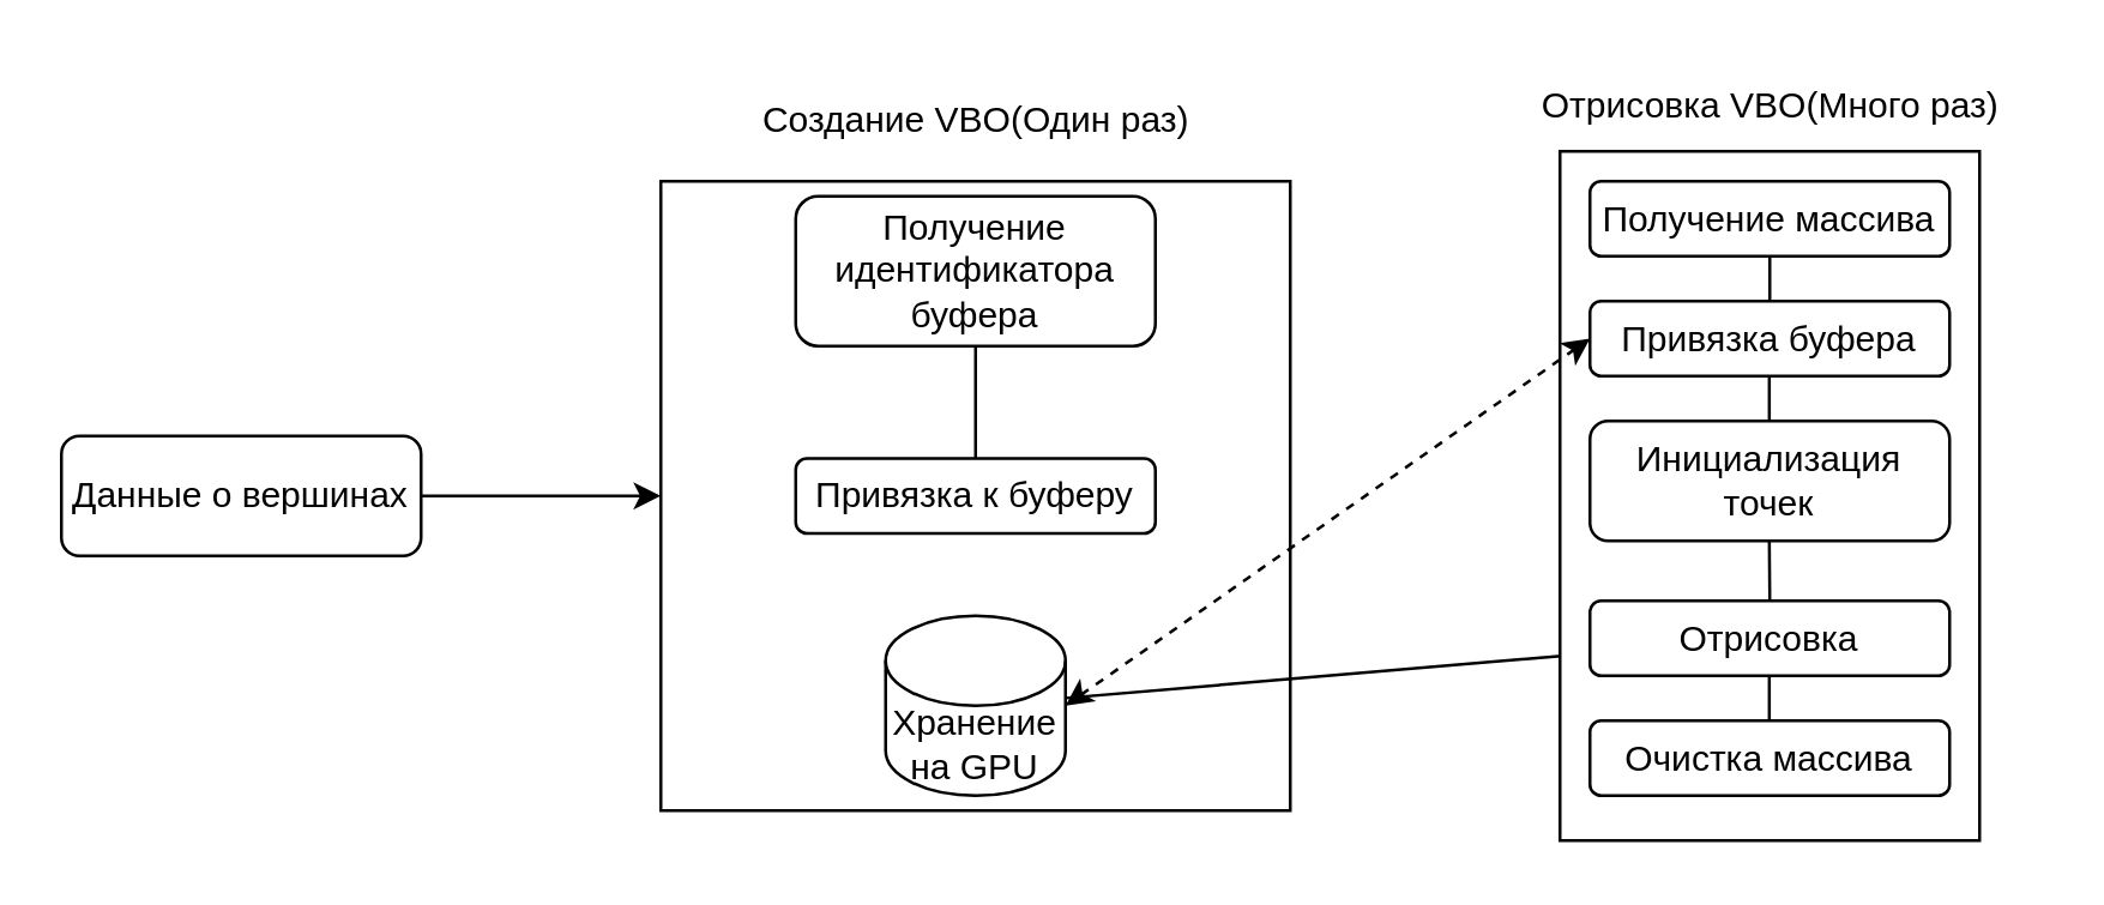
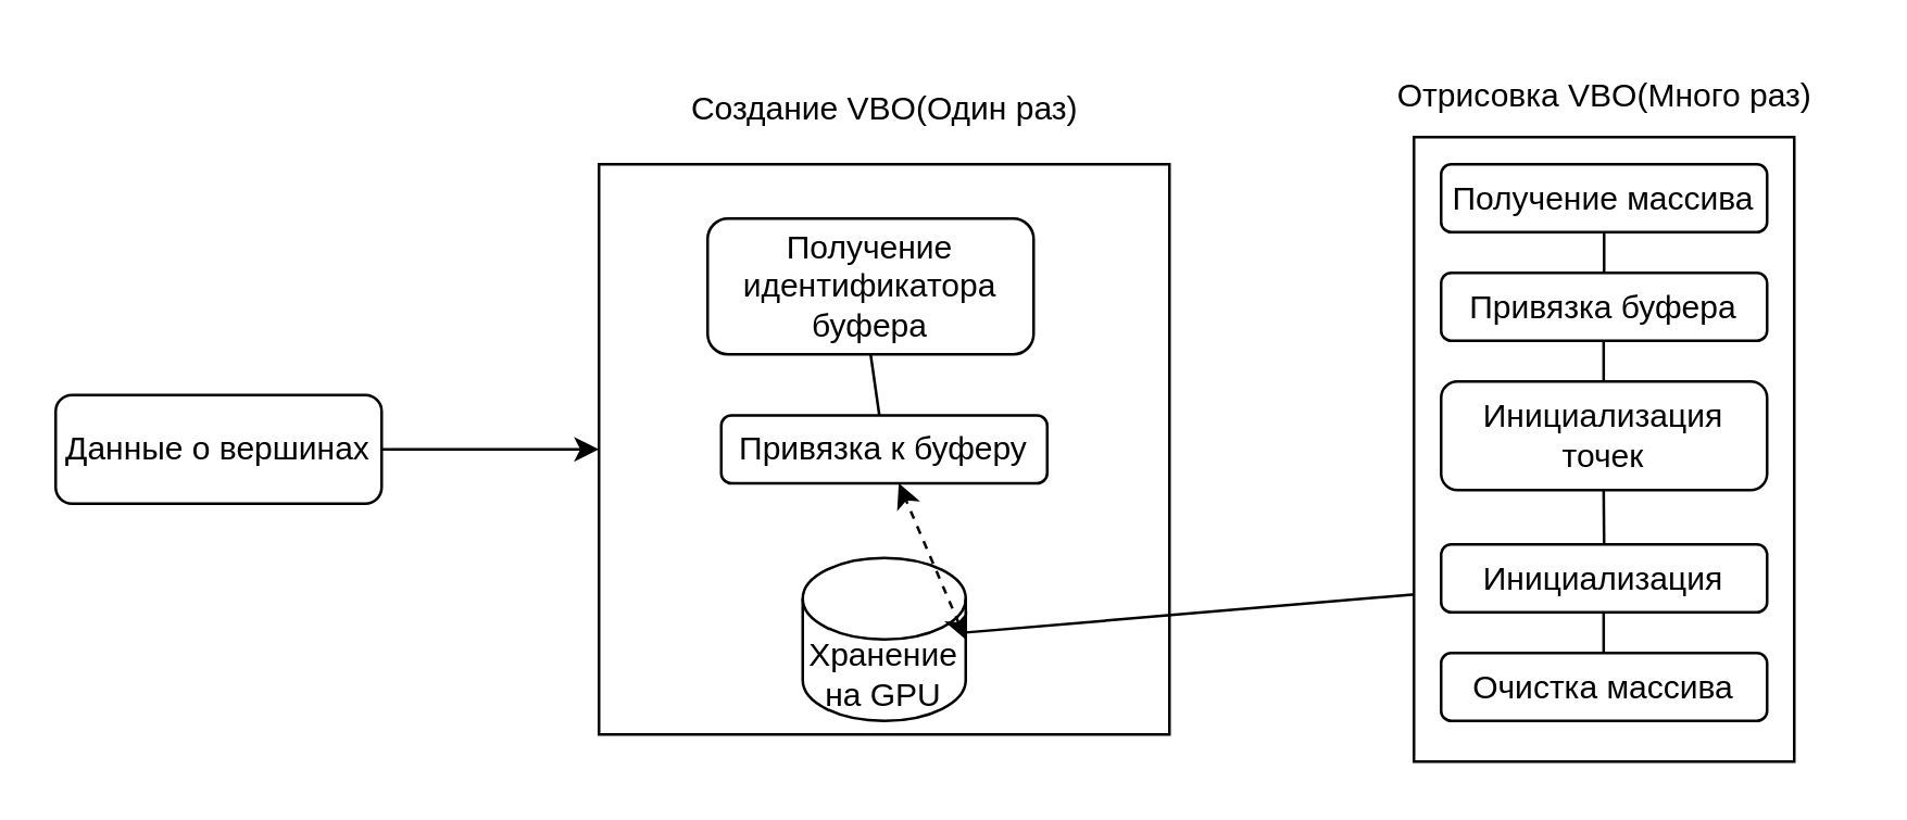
  <mxCell id="0" />
  <mxCell id="1" parent="0" />
  <mxCell id="2" value="Данные о вершинах" style="rounded=1;whiteSpace=wrap;html=1;" vertex="1" parent="1"><mxGeometry x="20" y="145" width="120" height="40" as="geometry" /></mxCell>
  <mxCell id="3" value="" style="whiteSpace=wrap;html=1;aspect=fixed;" vertex="1" parent="1"><mxGeometry x="220" y="60" width="210" height="210" as="geometry" /></mxCell>
- <mxCell id="4" value="Получение идентификатора буфера" style="rounded=1;whiteSpace=wrap;html=1;" vertex="1" parent="1"><mxGeometry x="265" y="65" width="120" height="50" as="geometry" /></mxCell>
+ <mxCell id="4" value="Получение идентификатора буфера" style="rounded=1;whiteSpace=wrap;html=1;" vertex="1" parent="1"><mxGeometry x="260" y="80" width="120" height="50" as="geometry" /></mxCell>
  <mxCell id="5" value="Привязка к буферу" style="rounded=1;whiteSpace=wrap;html=1;" vertex="1" parent="1"><mxGeometry x="265" y="152.5" width="120" height="25" as="geometry" /></mxCell>
  <mxCell id="6" value="Хранение на GPU" style="shape=cylinder3;whiteSpace=wrap;html=1;boundedLbl=1;backgroundOutline=1;size=15;" vertex="1" parent="1"><mxGeometry x="295" y="205" width="60" height="60" as="geometry" /></mxCell>
  <mxCell id="7" value="" style="endArrow=none;html=1;rounded=0;entryX=0.5;entryY=1;entryDx=0;entryDy=0;" edge="1" parent="1" source="5" target="4"><mxGeometry width="50" height="50" relative="1" as="geometry"><mxPoint x="290" y="215" as="sourcePoint" /><mxPoint x="340" y="165" as="targetPoint" /></mxGeometry></mxCell>
  <mxCell id="8" value="" style="endArrow=none;html=1;rounded=0;" edge="1" parent="1" source="6" target="15"><mxGeometry width="50" height="50" relative="1" as="geometry"><mxPoint x="384.43" y="233" as="sourcePoint" /><mxPoint x="384.43" y="195" as="targetPoint" /></mxGeometry></mxCell>
  <mxCell id="9" value="" style="endArrow=classic;html=1;rounded=0;entryX=0;entryY=0.5;entryDx=0;entryDy=0;exitX=1;exitY=0.5;exitDx=0;exitDy=0;" edge="1" parent="1" source="2" target="3"><mxGeometry width="50" height="50" relative="1" as="geometry"><mxPoint x="190" y="225" as="sourcePoint" /><mxPoint x="240" y="175" as="targetPoint" /></mxGeometry></mxCell>
  <mxCell id="10" value="Создание VBO(Один раз)" style="text;html=1;align=center;verticalAlign=middle;resizable=0;points=[];autosize=1;strokeColor=none;fillColor=none;" vertex="1" parent="1"><mxGeometry x="240" y="25" width="170" height="30" as="geometry" /></mxCell>
  <mxCell id="11" value="" style="rounded=0;whiteSpace=wrap;html=1;" vertex="1" parent="1"><mxGeometry x="520" y="50" width="140" height="230" as="geometry" /></mxCell>
  <mxCell id="12" value="Получение массива" style="rounded=1;whiteSpace=wrap;html=1;" vertex="1" parent="1"><mxGeometry x="530" y="60" width="120" height="25" as="geometry" /></mxCell>
  <mxCell id="13" value="Привязка буфера" style="rounded=1;whiteSpace=wrap;html=1;" vertex="1" parent="1"><mxGeometry x="530" y="100" width="120" height="25" as="geometry" /></mxCell>
  <mxCell id="14" value="Инициализация точек" style="rounded=1;whiteSpace=wrap;html=1;" vertex="1" parent="1"><mxGeometry x="530" y="140" width="120" height="40" as="geometry" /></mxCell>
- <mxCell id="15" value="Отрисовка" style="rounded=1;whiteSpace=wrap;html=1;" vertex="1" parent="1"><mxGeometry x="530" y="200" width="120" height="25" as="geometry" /></mxCell>
+ <mxCell id="15" value="Инициализация" style="rounded=1;whiteSpace=wrap;html=1;" vertex="1" parent="1"><mxGeometry x="530" y="200" width="120" height="25" as="geometry" /></mxCell>
  <mxCell id="16" value="Очистка массива" style="rounded=1;whiteSpace=wrap;html=1;" vertex="1" parent="1"><mxGeometry x="530" y="240" width="120" height="25" as="geometry" /></mxCell>
  <mxCell id="17" value="" style="endArrow=none;html=1;rounded=0;entryX=0.5;entryY=1;entryDx=0;entryDy=0;exitX=0.5;exitY=0;exitDx=0;exitDy=0;" edge="1" parent="1" source="13" target="12"><mxGeometry width="50" height="50" relative="1" as="geometry"><mxPoint x="560" y="145" as="sourcePoint" /><mxPoint x="610" y="95" as="targetPoint" /></mxGeometry></mxCell>
  <mxCell id="18" value="" style="endArrow=none;html=1;rounded=0;entryX=0.5;entryY=1;entryDx=0;entryDy=0;exitX=0.5;exitY=0;exitDx=0;exitDy=0;" edge="1" parent="1"><mxGeometry width="50" height="50" relative="1" as="geometry"><mxPoint x="589.83" y="140" as="sourcePoint" /><mxPoint x="589.83" y="125" as="targetPoint" /></mxGeometry></mxCell>
  <mxCell id="19" value="" style="endArrow=none;html=1;rounded=0;entryX=0.5;entryY=1;entryDx=0;entryDy=0;exitX=0.5;exitY=0;exitDx=0;exitDy=0;" edge="1" parent="1" source="15"><mxGeometry width="50" height="50" relative="1" as="geometry"><mxPoint x="589.83" y="195" as="sourcePoint" /><mxPoint x="589.83" y="180" as="targetPoint" /></mxGeometry></mxCell>
  <mxCell id="20" value="" style="endArrow=none;html=1;rounded=0;entryX=0.5;entryY=1;entryDx=0;entryDy=0;exitX=0.5;exitY=0;exitDx=0;exitDy=0;" edge="1" parent="1"><mxGeometry width="50" height="50" relative="1" as="geometry"><mxPoint x="589.83" y="240" as="sourcePoint" /><mxPoint x="589.83" y="225" as="targetPoint" /></mxGeometry></mxCell>
- <mxCell id="21" value="" style="endArrow=classic;startArrow=classic;html=1;rounded=0;entryX=0;entryY=0.5;entryDx=0;entryDy=0;exitX=1;exitY=0.5;exitDx=0;exitDy=0;exitPerimeter=0;dashed=1;" edge="1" parent="1" source="6" target="13"><mxGeometry width="50" height="50" relative="1" as="geometry"><mxPoint x="430" y="250" as="sourcePoint" /><mxPoint x="480" y="200" as="targetPoint" /></mxGeometry></mxCell>
+ <mxCell id="21" value="" style="endArrow=classic;startArrow=classic;html=1;rounded=0;exitX=1;exitY=0.5;exitDx=0;exitDy=0;exitPerimeter=0;dashed=1;" edge="1" parent="1" source="6" target="5"><mxGeometry width="50" height="50" relative="1" as="geometry"><mxPoint x="430" y="250" as="sourcePoint" /><mxPoint x="480" y="200" as="targetPoint" /></mxGeometry></mxCell>
  <mxCell id="22" value="Отрисовка VBO(Много раз)" style="text;html=1;align=center;verticalAlign=middle;resizable=0;points=[];autosize=1;strokeColor=none;fillColor=none;" vertex="1" parent="1"><mxGeometry x="500" y="20" width="180" height="30" as="geometry" /></mxCell>
